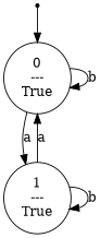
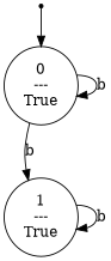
  digraph {
    0 [shape=point]
    n2 [label="0\n---\nTrue"]
    n3 [label="1\n---\nTrue"]
    0 -> n2
    n2 -> n2 [label=b]
-   n2 -> n3 [label=a]
-   n3 -> n2 [label=a]
+   n2 -> n3 [label=b]
    n3 -> n3 [label=b]
  }
